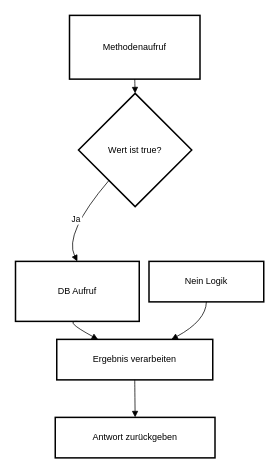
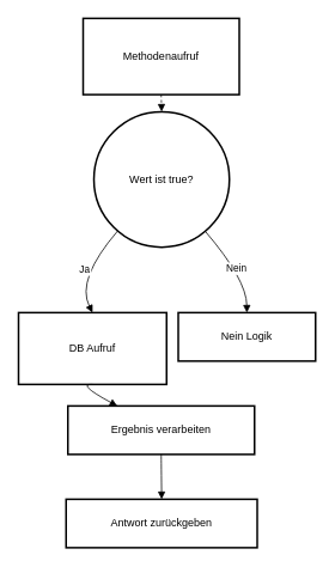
  <mxCell id="0" />
  <mxCell id="1" parent="0" />
  <mxCell id="2" value="Methodenaufruf" style="whiteSpace=wrap;strokeWidth=2;" vertex="1" parent="1"><mxGeometry x="92" y="20" width="174" height="85" as="geometry" /></mxCell>
- <mxCell id="3" value="Wert ist true?" style="rhombus;strokeWidth=2;whiteSpace=wrap;" vertex="1" parent="1"><mxGeometry x="104" y="124" width="151" height="151" as="geometry" /></mxCell>
+ <mxCell id="3" value="Wert ist true?" style="ellipse;strokeWidth=2;whiteSpace=wrap;" vertex="1" parent="1"><mxGeometry x="104" y="124" width="151" height="151" as="geometry" /></mxCell>
  <mxCell id="4" value="DB Aufruf" style="whiteSpace=wrap;strokeWidth=2;" vertex="1" parent="1"><mxGeometry x="20" y="348" width="165" height="80" as="geometry" /></mxCell>
  <mxCell id="5" value="Nein Logik" style="whiteSpace=wrap;strokeWidth=2;" vertex="1" parent="1"><mxGeometry x="198" y="348" width="153" height="54" as="geometry" /></mxCell>
  <mxCell id="6" value="Ergebnis verarbeiten" style="whiteSpace=wrap;strokeWidth=2;" vertex="1" parent="1"><mxGeometry x="75" y="452" width="208" height="54" as="geometry" /></mxCell>
  <mxCell id="7" value="Antwort zurückgeben" style="whiteSpace=wrap;strokeWidth=2;" vertex="1" parent="1"><mxGeometry x="73" y="556" width="213" height="54" as="geometry" /></mxCell>
- <mxCell id="8" value="" style="curved=1;startArrow=none;endArrow=block;exitX=0.5;exitY=1;entryX=0.5;entryY=0;" edge="1" parent="1" source="2" target="3"><mxGeometry relative="1" as="geometry"><Array as="points" /></mxGeometry></mxCell>
+ <mxCell id="8" value="" style="curved=1;startArrow=none;endArrow=block;exitX=0.5;exitY=1;entryX=0.5;entryY=0;dashed=1;" edge="1" parent="1" source="2" target="3"><mxGeometry relative="1" as="geometry"><Array as="points" /></mxGeometry></mxCell>
  <mxCell id="9" value="Ja" style="curved=1;startArrow=none;endArrow=block;exitX=0.07;exitY=1;entryX=0.5;entryY=-0.01;" edge="1" parent="1" source="3" target="4"><mxGeometry relative="1" as="geometry"><Array as="points"><mxPoint x="84" y="311" /></Array></mxGeometry></mxCell>
+ <mxCell id="10" value="Nein" style="curved=1;startArrow=none;endArrow=block;exitX=0.92;exitY=1;entryX=0.5;entryY=-0.01;" edge="1" parent="1" source="3" target="5"><mxGeometry relative="1" as="geometry"><Array as="points"><mxPoint x="274" y="311" /></Array></mxGeometry></mxCell>
  <mxCell id="11" value="" style="curved=1;startArrow=none;endArrow=block;exitX=0.5;exitY=0.99;entryX=0.26;entryY=-0.01;" edge="1" parent="1" source="4" target="6"><mxGeometry relative="1" as="geometry"><Array as="points"><mxPoint x="84" y="427" /></Array></mxGeometry></mxCell>
- <mxCell id="12" value="" style="curved=1;startArrow=none;endArrow=block;exitX=0.5;exitY=0.99;entryX=0.74;entryY=-0.01;" edge="1" parent="1" source="5" target="6"><mxGeometry relative="1" as="geometry"><Array as="points"><mxPoint x="274" y="427" /></Array></mxGeometry></mxCell>
  <mxCell id="13" value="" style="curved=1;startArrow=none;endArrow=block;exitX=0.5;exitY=0.99;entryX=0.5;entryY=-0.01;" edge="1" parent="1" source="6" target="7"><mxGeometry relative="1" as="geometry"><Array as="points" /></mxGeometry></mxCell>
